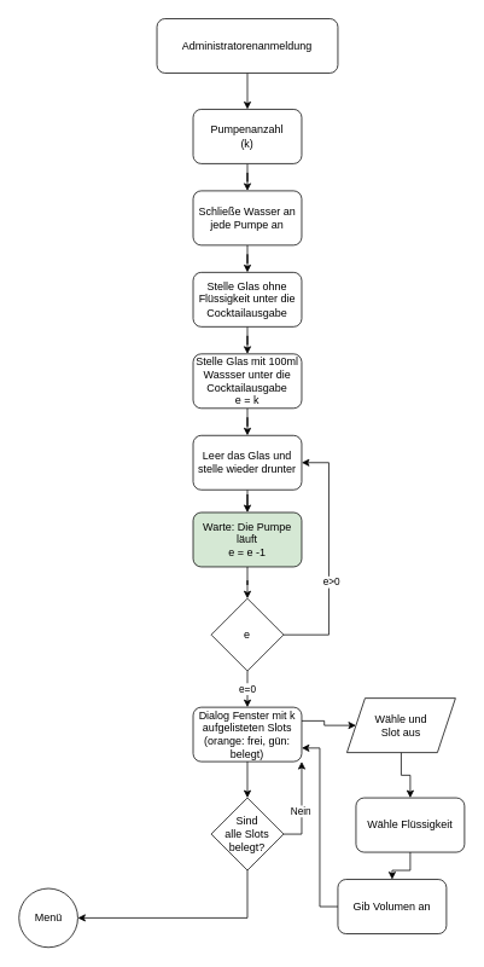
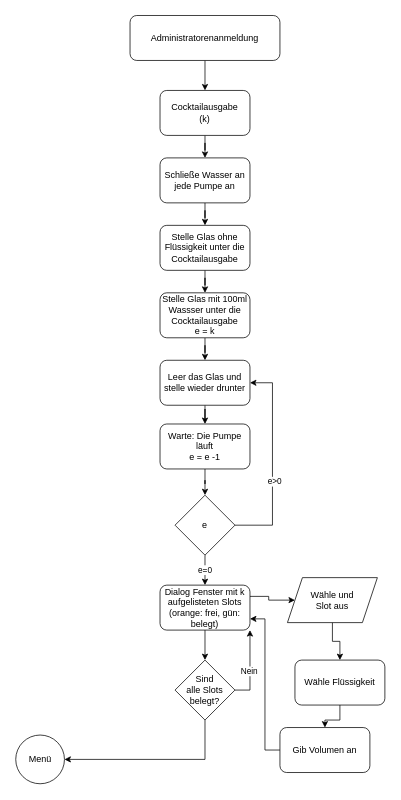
  <mxCell id="0" />
  <mxCell id="1" parent="0" />
  <mxCell id="2" style="edgeStyle=orthogonalEdgeStyle;rounded=0;orthogonalLoop=1;jettySize=auto;html=1;exitX=0.5;exitY=1;exitDx=0;exitDy=0;" edge="1" parent="1" source="3" target="5"><mxGeometry relative="1" as="geometry" /></mxCell>
  <mxCell id="3" value="Administratorenanmeldung" style="rounded=1;whiteSpace=wrap;html=1;" vertex="1" parent="1"><mxGeometry x="173" y="20" width="200" height="60" as="geometry" /></mxCell>
  <mxCell id="4" style="edgeStyle=orthogonalEdgeStyle;rounded=0;orthogonalLoop=1;jettySize=auto;html=1;entryX=0.5;entryY=0;entryDx=0;entryDy=0;" edge="1" parent="1" source="5" target="7"><mxGeometry relative="1" as="geometry" /></mxCell>
- <mxCell id="5" value="Pumpenanzahl&lt;br&gt;(k)" style="rounded=1;whiteSpace=wrap;html=1;" vertex="1" parent="1"><mxGeometry x="213" y="120" width="120" height="60" as="geometry" /></mxCell>
+ <mxCell id="5" value="Cocktailausgabe&lt;br&gt;(k)" style="rounded=1;whiteSpace=wrap;html=1;" vertex="1" parent="1"><mxGeometry x="213" y="120" width="120" height="60" as="geometry" /></mxCell>
  <mxCell id="6" value="" style="edgeStyle=orthogonalEdgeStyle;rounded=0;orthogonalLoop=1;jettySize=auto;html=1;" edge="1" parent="1" source="7" target="9"><mxGeometry relative="1" as="geometry" /></mxCell>
  <mxCell id="7" value="Schließe Wasser an jede Pumpe an" style="rounded=1;whiteSpace=wrap;html=1;" vertex="1" parent="1"><mxGeometry x="213" y="210" width="120" height="60" as="geometry" /></mxCell>
  <mxCell id="8" style="edgeStyle=orthogonalEdgeStyle;rounded=0;orthogonalLoop=1;jettySize=auto;html=1;exitX=0.5;exitY=1;exitDx=0;exitDy=0;" edge="1" parent="1" source="9" target="11"><mxGeometry relative="1" as="geometry" /></mxCell>
  <mxCell id="9" value="Stelle Glas ohne Flüssigkeit unter die Cocktailausgabe" style="rounded=1;whiteSpace=wrap;html=1;" vertex="1" parent="1"><mxGeometry x="213" y="300" width="120" height="60" as="geometry" /></mxCell>
  <mxCell id="10" value="" style="edgeStyle=orthogonalEdgeStyle;rounded=0;orthogonalLoop=1;jettySize=auto;html=1;" edge="1" parent="1" source="11" target="13"><mxGeometry relative="1" as="geometry" /></mxCell>
  <mxCell id="11" value="Stelle Glas mit 100ml Wassser unter die Cocktailausgabe&lt;br&gt;e = k" style="rounded=1;whiteSpace=wrap;html=1;" vertex="1" parent="1"><mxGeometry x="213" y="390" width="120" height="60" as="geometry" /></mxCell>
  <mxCell id="12" style="edgeStyle=orthogonalEdgeStyle;rounded=0;orthogonalLoop=1;jettySize=auto;html=1;exitX=0.5;exitY=1;exitDx=0;exitDy=0;" edge="1" parent="1" source="13" target="15"><mxGeometry relative="1" as="geometry" /></mxCell>
  <mxCell id="13" value="Leer das Glas und stelle wieder drunter" style="rounded=1;whiteSpace=wrap;html=1;" vertex="1" parent="1"><mxGeometry x="213" y="480" width="120" height="60" as="geometry" /></mxCell>
  <mxCell id="14" style="edgeStyle=orthogonalEdgeStyle;rounded=0;orthogonalLoop=1;jettySize=auto;html=1;exitX=0.5;exitY=1;exitDx=0;exitDy=0;" edge="1" parent="1" source="15" target="19"><mxGeometry relative="1" as="geometry" /></mxCell>
- <mxCell id="15" value="Warte: Die Pumpe läuft&lt;br&gt;e = e -1" style="rounded=1;whiteSpace=wrap;html=1;fillColor=#d5e8d4;" vertex="1" parent="1"><mxGeometry x="213" y="565" width="120" height="60" as="geometry" /></mxCell>
+ <mxCell id="15" value="Warte: Die Pumpe läuft&lt;br&gt;e = e -1" style="rounded=1;whiteSpace=wrap;html=1;" vertex="1" parent="1"><mxGeometry x="213" y="565" width="120" height="60" as="geometry" /></mxCell>
  <mxCell id="16" style="edgeStyle=orthogonalEdgeStyle;rounded=0;orthogonalLoop=1;jettySize=auto;html=1;exitX=1;exitY=0.5;exitDx=0;exitDy=0;entryX=1;entryY=0.5;entryDx=0;entryDy=0;" edge="1" parent="1" source="19" target="13"><mxGeometry relative="1" as="geometry"><Array as="points"><mxPoint x="363" y="700" /><mxPoint x="363" y="510" /></Array></mxGeometry></mxCell>
  <mxCell id="17" value="e&amp;gt;0" style="edgeLabel;html=1;align=center;verticalAlign=middle;resizable=0;points=[];" vertex="1" connectable="0" parent="16"><mxGeometry x="-0.193" y="-2" relative="1" as="geometry"><mxPoint as="offset" /></mxGeometry></mxCell>
  <mxCell id="18" value="e=0" style="edgeStyle=orthogonalEdgeStyle;rounded=0;orthogonalLoop=1;jettySize=auto;html=1;exitX=0.5;exitY=1;exitDx=0;exitDy=0;entryX=0.5;entryY=0;entryDx=0;entryDy=0;" edge="1" parent="1" source="19" target="22"><mxGeometry relative="1" as="geometry" /></mxCell>
  <mxCell id="19" value="e" style="rhombus;whiteSpace=wrap;html=1;" vertex="1" parent="1"><mxGeometry x="233" y="660" width="80" height="80" as="geometry" /></mxCell>
  <mxCell id="20" style="edgeStyle=orthogonalEdgeStyle;rounded=0;orthogonalLoop=1;jettySize=auto;html=1;exitX=1;exitY=0.25;exitDx=0;exitDy=0;entryX=0;entryY=0.5;entryDx=0;entryDy=0;" edge="1" parent="1" source="22" target="24"><mxGeometry relative="1" as="geometry" /></mxCell>
  <mxCell id="21" value="" style="edgeStyle=orthogonalEdgeStyle;rounded=0;orthogonalLoop=1;jettySize=auto;html=1;" edge="1" parent="1" source="22" target="32"><mxGeometry relative="1" as="geometry" /></mxCell>
  <mxCell id="22" value="Dialog Fenster mit k aufgelisteten Slots&lt;br&gt;(orange: frei, gün: belegt)" style="rounded=1;whiteSpace=wrap;html=1;" vertex="1" parent="1"><mxGeometry x="213" y="780" width="120" height="60" as="geometry" /></mxCell>
  <mxCell id="23" value="" style="edgeStyle=orthogonalEdgeStyle;rounded=0;orthogonalLoop=1;jettySize=auto;html=1;" edge="1" parent="1" source="24" target="26"><mxGeometry relative="1" as="geometry" /></mxCell>
  <mxCell id="24" value="Wähle und &lt;br&gt;Slot aus" style="shape=parallelogram;perimeter=parallelogramPerimeter;whiteSpace=wrap;html=1;fixedSize=1;" vertex="1" parent="1"><mxGeometry x="383" y="770" width="120" height="60" as="geometry" /></mxCell>
  <mxCell id="25" value="" style="edgeStyle=orthogonalEdgeStyle;rounded=0;orthogonalLoop=1;jettySize=auto;html=1;" edge="1" parent="1" source="26" target="28"><mxGeometry relative="1" as="geometry" /></mxCell>
  <mxCell id="26" value="Wähle Flüssigkeit" style="rounded=1;whiteSpace=wrap;html=1;" vertex="1" parent="1"><mxGeometry x="393" y="880" width="120" height="60" as="geometry" /></mxCell>
  <mxCell id="27" style="edgeStyle=orthogonalEdgeStyle;rounded=0;orthogonalLoop=1;jettySize=auto;html=1;entryX=1;entryY=0.75;entryDx=0;entryDy=0;" edge="1" parent="1" source="28" target="22"><mxGeometry relative="1" as="geometry" /></mxCell>
  <mxCell id="28" value="Gib Volumen an" style="rounded=1;whiteSpace=wrap;html=1;" vertex="1" parent="1"><mxGeometry x="373" y="970" width="120" height="60" as="geometry" /></mxCell>
  <mxCell id="29" style="edgeStyle=orthogonalEdgeStyle;rounded=0;orthogonalLoop=1;jettySize=auto;html=1;exitX=1;exitY=0.5;exitDx=0;exitDy=0;entryX=1;entryY=1;entryDx=0;entryDy=0;" edge="1" parent="1" source="32" target="22"><mxGeometry relative="1" as="geometry"><Array as="points"><mxPoint x="333" y="920" /></Array></mxGeometry></mxCell>
  <mxCell id="30" value="Nein" style="edgeLabel;html=1;align=center;verticalAlign=middle;resizable=0;points=[];" vertex="1" connectable="0" parent="29"><mxGeometry x="-0.076" y="2" relative="1" as="geometry"><mxPoint as="offset" /></mxGeometry></mxCell>
  <mxCell id="31" style="edgeStyle=orthogonalEdgeStyle;rounded=0;orthogonalLoop=1;jettySize=auto;html=1;exitX=0.5;exitY=1;exitDx=0;exitDy=0;entryX=1;entryY=0.5;entryDx=0;entryDy=0;" edge="1" parent="1" source="32" target="33"><mxGeometry relative="1" as="geometry" /></mxCell>
  <mxCell id="32" value="Sind &lt;br&gt;alle Slots &lt;br&gt;belegt?" style="rhombus;whiteSpace=wrap;html=1;" vertex="1" parent="1"><mxGeometry x="233" y="880" width="80" height="80" as="geometry" /></mxCell>
  <mxCell id="33" value="Menü" style="ellipse;whiteSpace=wrap;html=1;aspect=fixed;" vertex="1" parent="1"><mxGeometry x="20.5" y="980" width="65" height="65" as="geometry" /></mxCell>
